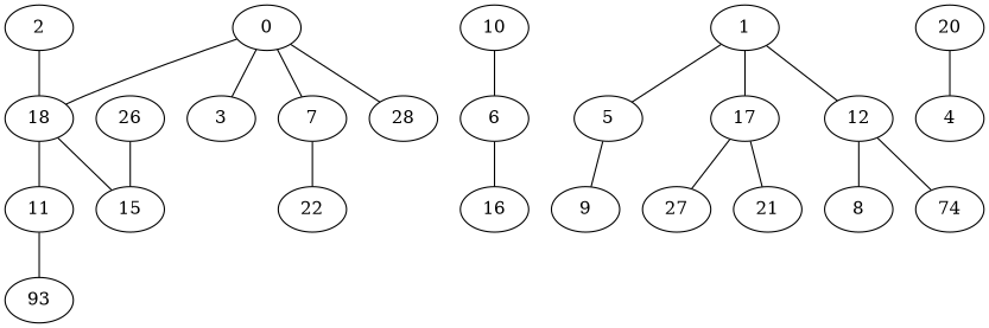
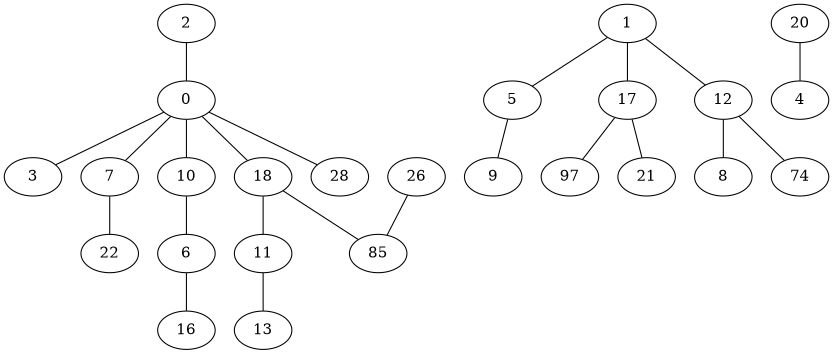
  graph {
    2
    0
    3
    7
    10
    18
    28
    1
    5
    17
    12
    22
    6
    11
-   15
+   15 [label=85]
    20
    4
    9
-   27
+   27 [label=97]
    21
    8
    n22 [label=74]
    16
-   13 [label=93]
+   13
    26
-   2 -- 18
+   2 -- 0
    0 -- 3
    0 -- 7
+   0 -- 10
    0 -- 18
    0 -- 28
    7 -- 22
    10 -- 6
    18 -- 11
    18 -- 15
    1 -- 5
    1 -- 17
    1 -- 12
    5 -- 9
    17 -- 27
    17 -- 21
    12 -- 8
    12 -- n22
    6 -- 16
    11 -- 13
    20 -- 4
    26 -- 15
  }
